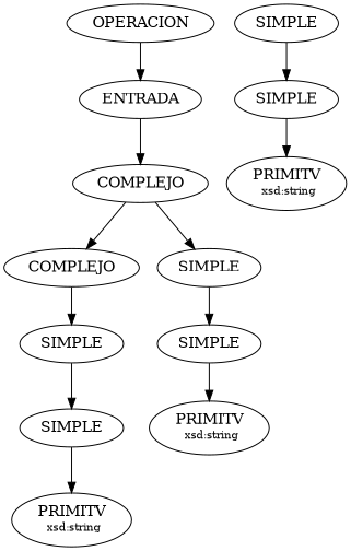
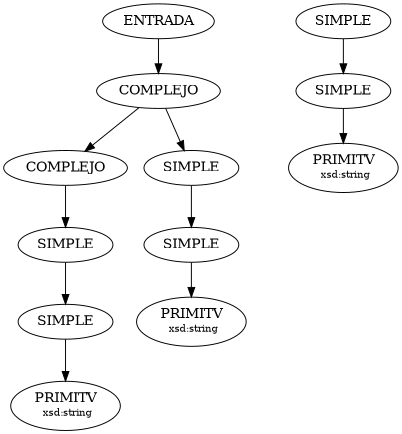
  digraph {
-   n1 [label=OPERACION]
    n2 [label=ENTRADA]
    n3 [label=COMPLEJO]
    n4 [label=COMPLEJO]
    n5 [label=SIMPLE]
    n6 [label=SIMPLE]
    n7 [label=SIMPLE]
    n8 [label=SIMPLE]
    n9 [label=<PRIMITV<BR/> <FONT POINT-SIZE="10">xsd:string</FONT>>]
    n10 [label=<PRIMITV<BR/> <FONT POINT-SIZE="10">xsd:string</FONT>>]
    n11 [label=SIMPLE]
    n12 [label=SIMPLE]
    n13 [label=<PRIMITV<BR/> <FONT POINT-SIZE="10">xsd:string</FONT>>]
-   n1 -> n2
    n2 -> n3
    n3 -> n4
    n3 -> n5
    n4 -> n6
    n5 -> n7
    n6 -> n8
    n7 -> n10
    n8 -> n9
    n11 -> n12
    n12 -> n13
  }
